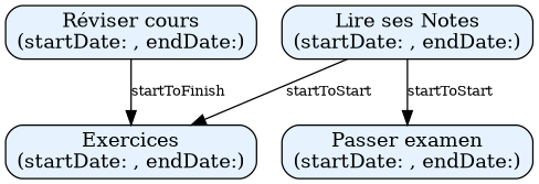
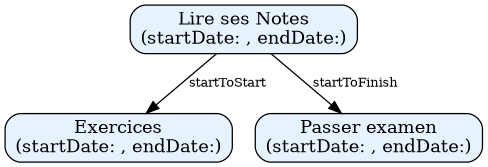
  digraph {
    rankdir=TB
    node [fillcolor="#e6f3ff" shape=box style="rounded,filled"]
    edge [fontsize=10]
-   n1 [label="Réviser cours\n(startDate: , endDate:)"]
    n2 [label="Exercices\n(startDate: , endDate:)"]
    n3 [label="Lire ses Notes\n(startDate: , endDate:)"]
    n4 [label="Passer examen\n(startDate: , endDate:)"]
-   n1 -> n2 [label=startToFinish]
    n3 -> n2 [label=startToStart]
-   n3 -> n4 [label=startToStart]
+   n3 -> n4 [label=startToFinish]
  }
